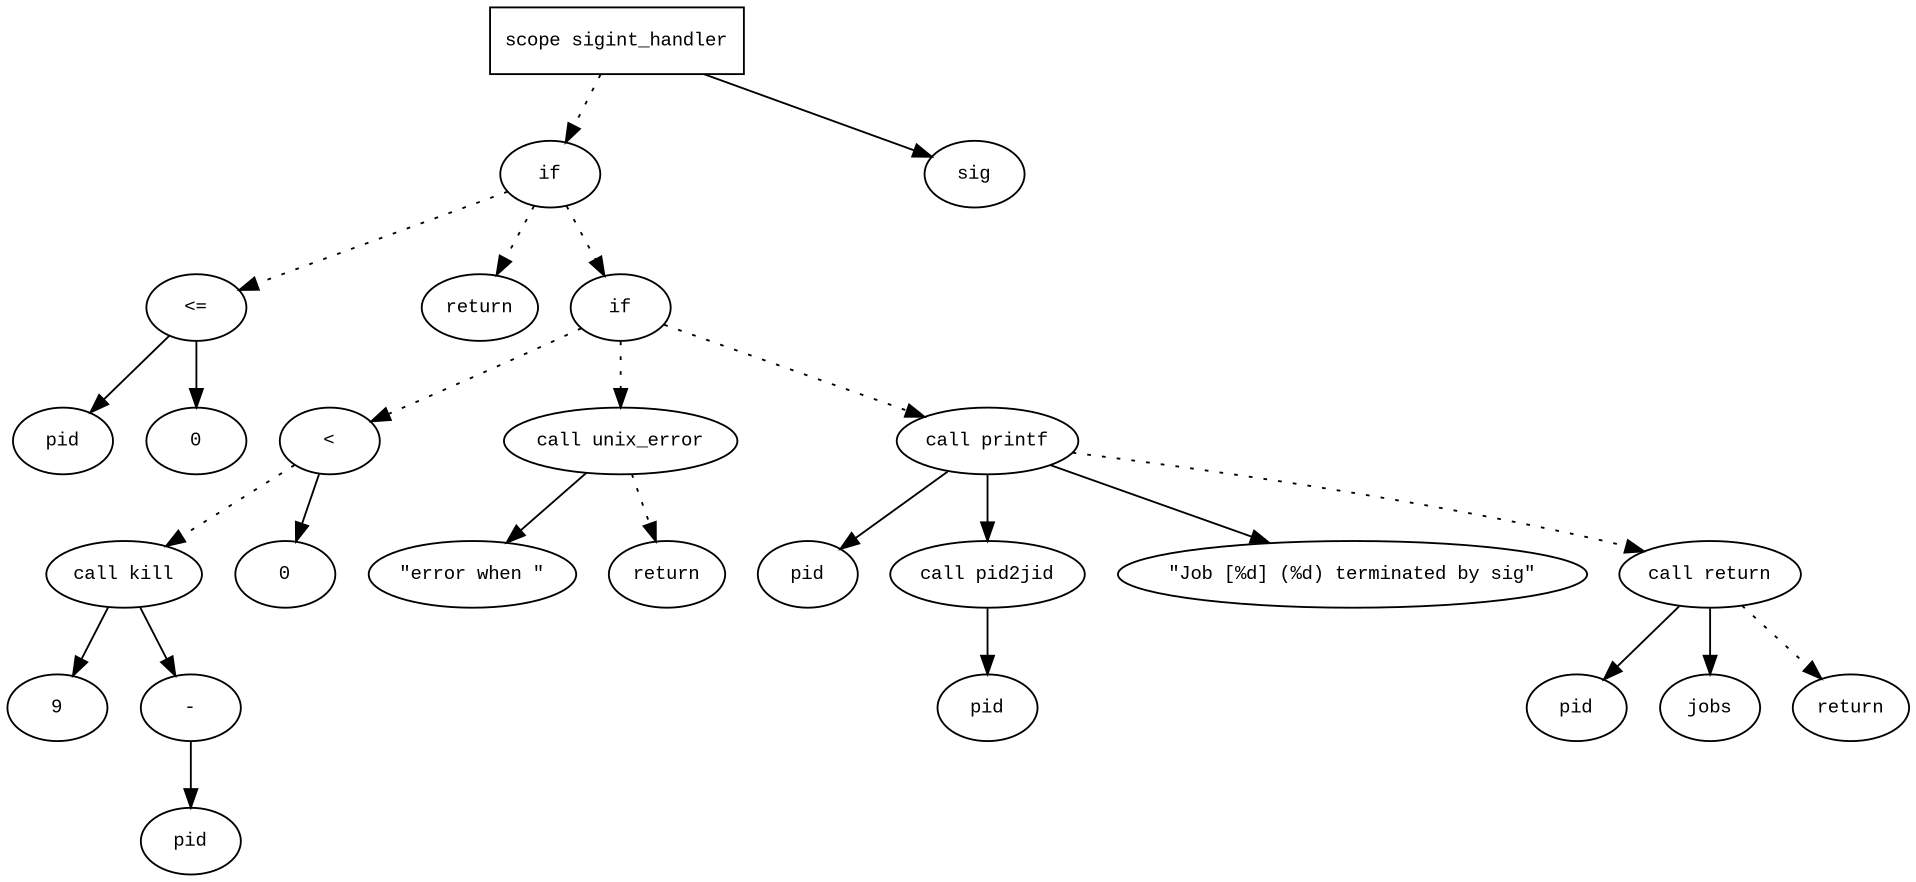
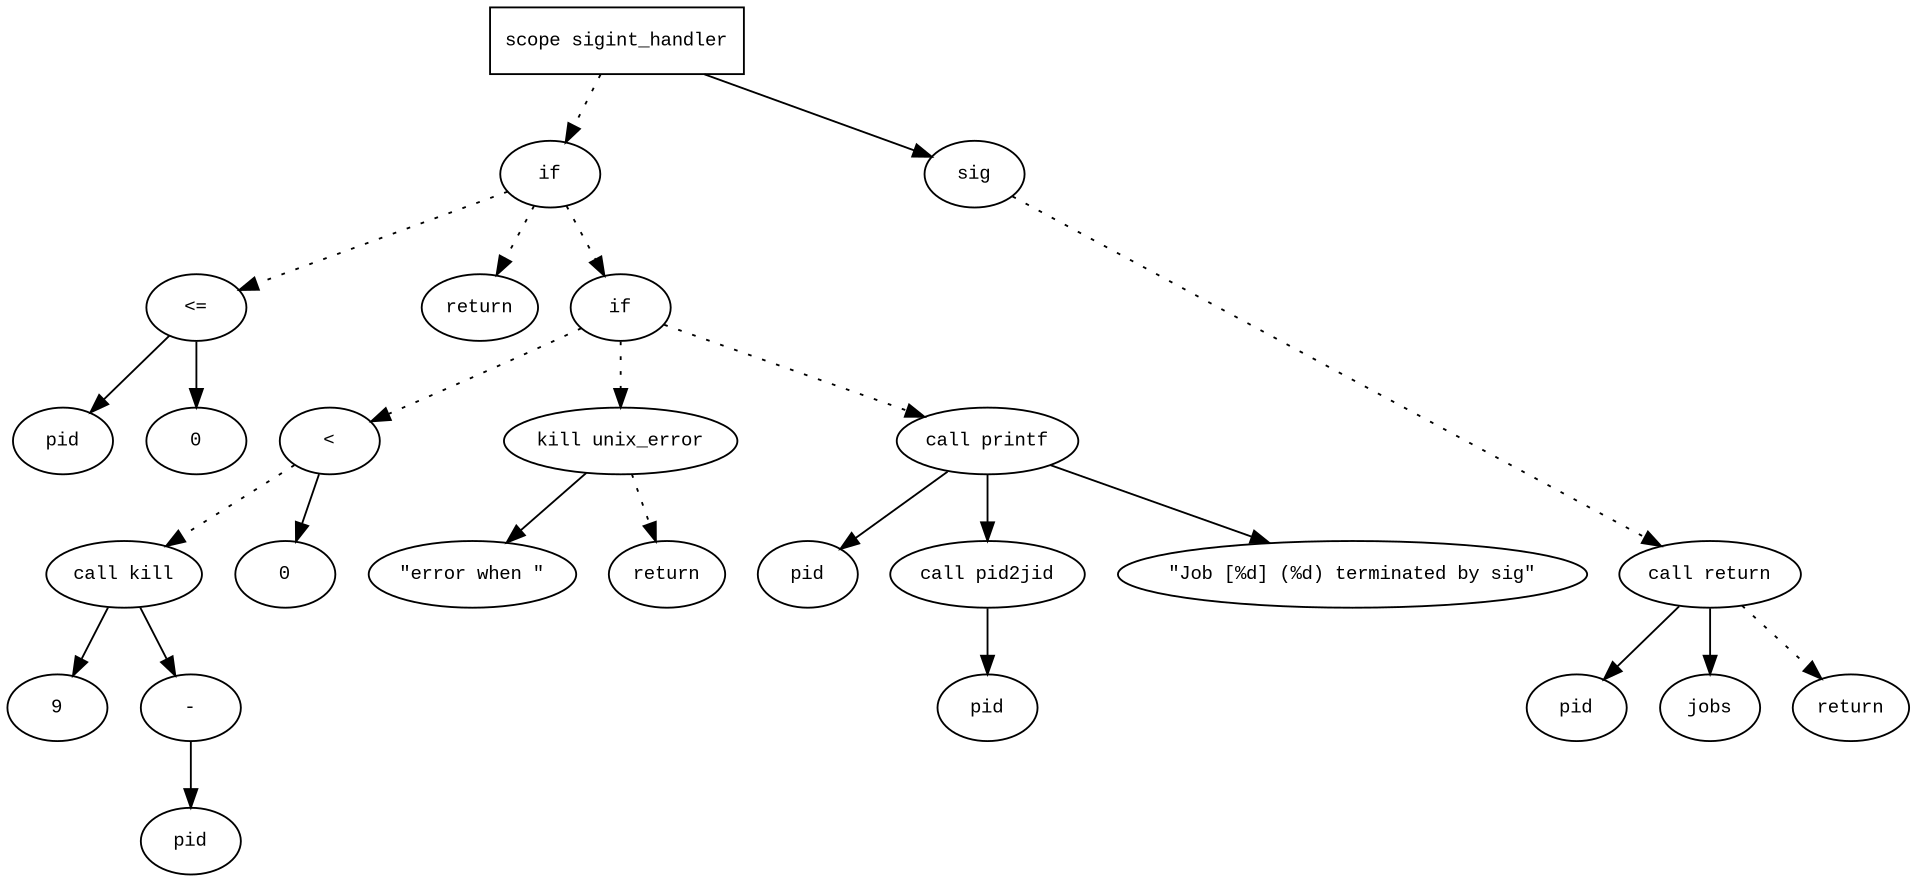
  digraph {
    fontname="Times New Roman"
    fontsize=10
    node [fontname="Courier New" fontsize=10 shape=ellipse]
    edge [fontname="Times New Roman" fontsize=10]
    n1 [label="scope sigint_handler" shape=box]
    n2 [label=if]
    n3 [label=sig]
    n4 [label="<="]
    n5 [label=return]
    n6 [label=if]
    n7 [label=pid]
    n8 [label=0]
    n9 [label="<"]
-   n10 [label="call unix_error"]
+   n10 [label="kill unix_error"]
    n11 [label="call printf"]
    n12 [label="call kill"]
    n13 [label=0]
    n14 [label="\"error when \""]
    n15 [label=return]
    n16 [label=pid]
    n17 [label="call pid2jid"]
    n18 [label="\"Job [%d] (%d) terminated by sig\""]
    n19 [label="call return"]
    n20 [label=9]
    n21 [label="-"]
    n22 [label=pid]
    n23 [label=pid]
    n24 [label=pid]
    n25 [label=jobs]
    n26 [label=return]
    n1 -> n2 [style=dotted]
    n1 -> n3
    n2 -> n4 [style=dotted]
    n2 -> n5 [style=dotted]
    n2 -> n6 [style=dotted]
    n4 -> n7
    n4 -> n8
    n6 -> n9 [style=dotted]
    n6 -> n10 [style=dotted]
    n6 -> n11 [style=dotted]
    n9 -> n12 [style=dotted]
    n9 -> n13
    n10 -> n14
    n10 -> n15 [style=dotted]
    n11 -> n16
    n11 -> n17 [style=solid]
    n11 -> n18
-   n11 -> n19 [style=dotted]
+   n3 -> n19 [style=dotted]
    n12 -> n20
    n12 -> n21
    n17 -> n23
    n19 -> n24
    n19 -> n25
    n19 -> n26 [style=dotted]
    n21 -> n22
  }
